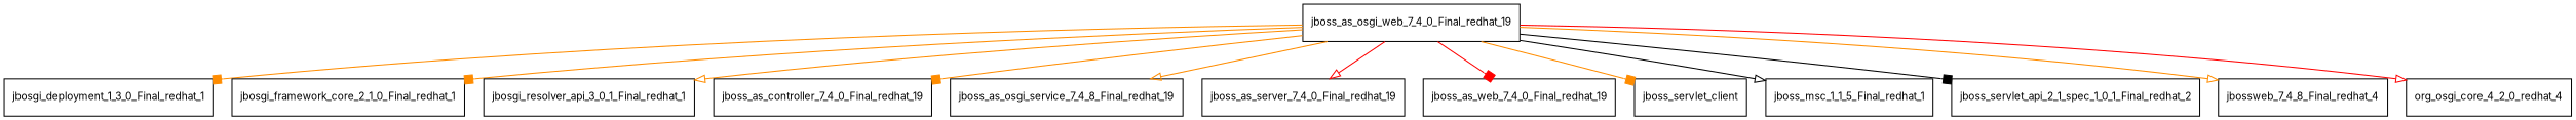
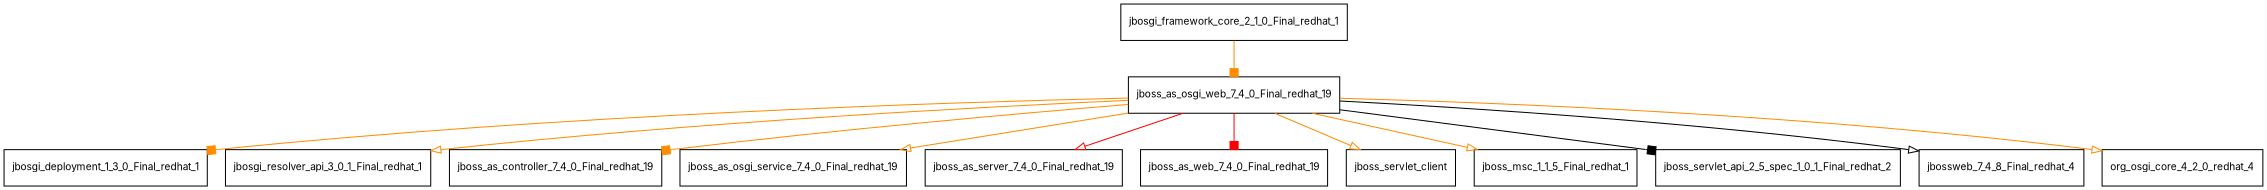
  digraph {
    fontname=Inter
    node [fontname=Inter fontsize=10.0 shape=box]
    edge [arrowhead=onormal color=darkorange fontname=Inter]
    jboss_as_osgi_web_7_4_0_Final_redhat_19
    jbosgi_deployment_1_3_0_Final_redhat_1
    jbosgi_framework_core_2_1_0_Final_redhat_1
    jbosgi_resolver_api_3_0_1_Final_redhat_1
    jboss_as_controller_7_4_0_Final_redhat_19
-   jboss_as_osgi_service_7_4_0_Final_redhat_19 [label=jboss_as_osgi_service_7_4_8_Final_redhat_19]
+   jboss_as_osgi_service_7_4_0_Final_redhat_19
    jboss_as_server_7_4_0_Final_redhat_19
    jboss_as_web_7_4_0_Final_redhat_19
    n9 [label=jboss_servlet_client]
    jboss_msc_1_1_5_Final_redhat_1
-   jboss_servlet_api_2_5_spec_1_0_1_Final_redhat_2 [label=jboss_servlet_api_2_1_spec_1_0_1_Final_redhat_2]
+   jboss_servlet_api_2_5_spec_1_0_1_Final_redhat_2
    jbossweb_7_4_8_Final_redhat_4
    org_osgi_core_4_2_0_redhat_4
    jboss_as_osgi_web_7_4_0_Final_redhat_19 -> jbosgi_deployment_1_3_0_Final_redhat_1 [arrowhead=box]
-   jboss_as_osgi_web_7_4_0_Final_redhat_19 -> jbosgi_framework_core_2_1_0_Final_redhat_1 [arrowhead=box]
+   jbosgi_framework_core_2_1_0_Final_redhat_1 -> jboss_as_osgi_web_7_4_0_Final_redhat_19 [arrowhead=box]
    jboss_as_osgi_web_7_4_0_Final_redhat_19 -> jbosgi_resolver_api_3_0_1_Final_redhat_1
    jboss_as_osgi_web_7_4_0_Final_redhat_19 -> jboss_as_controller_7_4_0_Final_redhat_19 [arrowhead=box]
    jboss_as_osgi_web_7_4_0_Final_redhat_19 -> jboss_as_osgi_service_7_4_0_Final_redhat_19
    jboss_as_osgi_web_7_4_0_Final_redhat_19 -> jboss_as_server_7_4_0_Final_redhat_19 [color=red]
    jboss_as_osgi_web_7_4_0_Final_redhat_19 -> jboss_as_web_7_4_0_Final_redhat_19 [arrowhead=box color=red]
-   jboss_as_osgi_web_7_4_0_Final_redhat_19 -> n9 [arrowhead=box]
-   jboss_as_osgi_web_7_4_0_Final_redhat_19 -> jboss_msc_1_1_5_Final_redhat_1 [color=black]
+   jboss_as_osgi_web_7_4_0_Final_redhat_19 -> n9
+   jboss_as_osgi_web_7_4_0_Final_redhat_19 -> jboss_msc_1_1_5_Final_redhat_1
    jboss_as_osgi_web_7_4_0_Final_redhat_19 -> jboss_servlet_api_2_5_spec_1_0_1_Final_redhat_2 [arrowhead=box color=black]
-   jboss_as_osgi_web_7_4_0_Final_redhat_19 -> jbossweb_7_4_8_Final_redhat_4
-   jboss_as_osgi_web_7_4_0_Final_redhat_19 -> org_osgi_core_4_2_0_redhat_4 [color=red]
+   jboss_as_osgi_web_7_4_0_Final_redhat_19 -> jbossweb_7_4_8_Final_redhat_4 [color=black]
+   jboss_as_osgi_web_7_4_0_Final_redhat_19 -> org_osgi_core_4_2_0_redhat_4
  }
